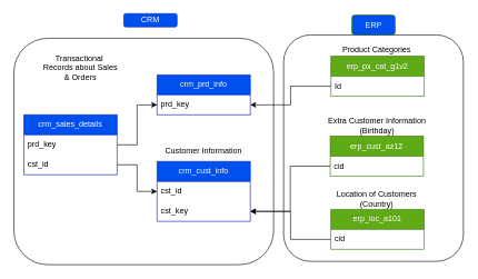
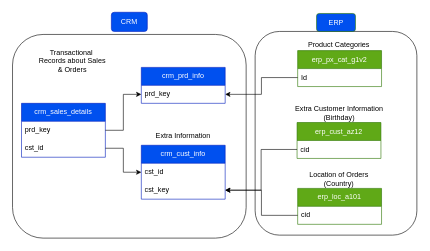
  <mxCell id="0" />
  <mxCell id="1" parent="0" />
  <mxCell id="2" value="crm_sales_details" style="swimlane;fontStyle=0;childLayout=stackLayout;horizontal=1;startSize=30;horizontalStack=0;resizeParent=1;resizeParentMax=0;resizeLast=0;collapsible=1;marginBottom=0;whiteSpace=wrap;html=1;fillColor=#0050ef;fontColor=#ffffff;strokeColor=#001DBC;" vertex="1" parent="1"><mxGeometry x="35" y="172" width="140" height="90" as="geometry" /></mxCell>
  <mxCell id="3" value="prd_key" style="text;strokeColor=none;fillColor=none;align=left;verticalAlign=middle;spacingLeft=4;spacingRight=4;overflow=hidden;points=[[0,0.5],[1,0.5]];portConstraint=eastwest;rotatable=0;whiteSpace=wrap;html=1;" vertex="1" parent="2"><mxGeometry y="30" width="140" height="30" as="geometry" /></mxCell>
  <mxCell id="4" value="cst_id" style="text;strokeColor=none;fillColor=none;align=left;verticalAlign=middle;spacingLeft=4;spacingRight=4;overflow=hidden;points=[[0,0.5],[1,0.5]];portConstraint=eastwest;rotatable=0;whiteSpace=wrap;html=1;" vertex="1" parent="2"><mxGeometry y="60" width="140" height="30" as="geometry" /></mxCell>
  <mxCell id="5" value="Transactional&amp;nbsp; Records about Sales &amp;amp; Orders" style="text;html=1;whiteSpace=wrap;strokeColor=none;fillColor=none;align=center;verticalAlign=middle;rounded=0;" vertex="1" parent="1"><mxGeometry x="60" y="87" width="120" height="30" as="geometry" /></mxCell>
  <mxCell id="6" value="crm_prd_info" style="swimlane;fontStyle=0;childLayout=stackLayout;horizontal=1;startSize=30;horizontalStack=0;resizeParent=1;resizeParentMax=0;resizeLast=0;collapsible=1;marginBottom=0;whiteSpace=wrap;html=1;fillColor=#0050ef;fontColor=#ffffff;strokeColor=#001DBC;" vertex="1" parent="1"><mxGeometry x="235" y="112" width="140" height="60" as="geometry" /></mxCell>
  <mxCell id="7" value="prd_key" style="text;strokeColor=none;fillColor=none;align=left;verticalAlign=middle;spacingLeft=4;spacingRight=4;overflow=hidden;points=[[0,0.5],[1,0.5]];portConstraint=eastwest;rotatable=0;whiteSpace=wrap;html=1;" vertex="1" parent="6"><mxGeometry y="30" width="140" height="30" as="geometry" /></mxCell>
  <mxCell id="8" value="crm_cust_info" style="swimlane;fontStyle=0;childLayout=stackLayout;horizontal=1;startSize=30;horizontalStack=0;resizeParent=1;resizeParentMax=0;resizeLast=0;collapsible=1;marginBottom=0;whiteSpace=wrap;html=1;fillColor=#0050ef;fontColor=#ffffff;strokeColor=#001DBC;" vertex="1" parent="1"><mxGeometry x="235" y="242" width="140" height="90" as="geometry" /></mxCell>
  <mxCell id="9" value="cst_id" style="text;strokeColor=none;fillColor=none;align=left;verticalAlign=middle;spacingLeft=4;spacingRight=4;overflow=hidden;points=[[0,0.5],[1,0.5]];portConstraint=eastwest;rotatable=0;whiteSpace=wrap;html=1;" vertex="1" parent="8"><mxGeometry y="30" width="140" height="30" as="geometry" /></mxCell>
  <mxCell id="10" value="cst_key" style="text;strokeColor=none;fillColor=none;align=left;verticalAlign=middle;spacingLeft=4;spacingRight=4;overflow=hidden;points=[[0,0.5],[1,0.5]];portConstraint=eastwest;rotatable=0;whiteSpace=wrap;html=1;" vertex="1" parent="8"><mxGeometry y="60" width="140" height="30" as="geometry" /></mxCell>
- <mxCell id="11" value="Customer Information" style="text;html=1;whiteSpace=wrap;strokeColor=none;fillColor=none;align=center;verticalAlign=middle;rounded=0;" vertex="1" parent="1"><mxGeometry x="245" y="212" width="120" height="30" as="geometry" /></mxCell>
+ <mxCell id="11" value="Extra Information" style="text;html=1;whiteSpace=wrap;strokeColor=none;fillColor=none;align=center;verticalAlign=middle;rounded=0;" vertex="1" parent="1"><mxGeometry x="245" y="212" width="120" height="30" as="geometry" /></mxCell>
  <mxCell id="12" value="erp_px_cat_g1v2" style="swimlane;fontStyle=0;childLayout=stackLayout;horizontal=1;startSize=30;horizontalStack=0;resizeParent=1;resizeParentMax=0;resizeLast=0;collapsible=1;marginBottom=0;whiteSpace=wrap;html=1;fillColor=#60a917;fontColor=#ffffff;strokeColor=#2D7600;" vertex="1" parent="1"><mxGeometry x="496" y="84" width="140" height="60" as="geometry" /></mxCell>
  <mxCell id="13" value="Id" style="text;strokeColor=none;fillColor=none;align=left;verticalAlign=middle;spacingLeft=4;spacingRight=4;overflow=hidden;points=[[0,0.5],[1,0.5]];portConstraint=eastwest;rotatable=0;whiteSpace=wrap;html=1;" vertex="1" parent="12"><mxGeometry y="30" width="140" height="30" as="geometry" /></mxCell>
  <mxCell id="14" value="erp_cust_az12" style="swimlane;fontStyle=0;childLayout=stackLayout;horizontal=1;startSize=30;horizontalStack=0;resizeParent=1;resizeParentMax=0;resizeLast=0;collapsible=1;marginBottom=0;whiteSpace=wrap;html=1;fillColor=#60a917;fontColor=#ffffff;strokeColor=#2D7600;" vertex="1" parent="1"><mxGeometry x="495" y="204" width="140" height="60" as="geometry" /></mxCell>
  <mxCell id="15" value="cid" style="text;strokeColor=none;fillColor=none;align=left;verticalAlign=middle;spacingLeft=4;spacingRight=4;overflow=hidden;points=[[0,0.5],[1,0.5]];portConstraint=eastwest;rotatable=0;whiteSpace=wrap;html=1;" vertex="1" parent="14"><mxGeometry y="30" width="140" height="30" as="geometry" /></mxCell>
  <mxCell id="16" value="erp_loc_a101" style="swimlane;fontStyle=0;childLayout=stackLayout;horizontal=1;startSize=30;horizontalStack=0;resizeParent=1;resizeParentMax=0;resizeLast=0;collapsible=1;marginBottom=0;whiteSpace=wrap;html=1;fillColor=#60a917;fontColor=#ffffff;strokeColor=#2D7600;" vertex="1" parent="1"><mxGeometry x="496" y="314" width="140" height="60" as="geometry" /></mxCell>
  <mxCell id="17" value="cid" style="text;strokeColor=none;fillColor=none;align=left;verticalAlign=middle;spacingLeft=4;spacingRight=4;overflow=hidden;points=[[0,0.5],[1,0.5]];portConstraint=eastwest;rotatable=0;whiteSpace=wrap;html=1;" vertex="1" parent="16"><mxGeometry y="30" width="140" height="30" as="geometry" /></mxCell>
- <mxCell id="18" value="Location of Customers (Country)" style="text;html=1;whiteSpace=wrap;strokeColor=none;fillColor=none;align=center;verticalAlign=middle;rounded=0;" vertex="1" parent="1"><mxGeometry x="500" y="284" width="130" height="30" as="geometry" /></mxCell>
+ <mxCell id="18" value="Location of Orders (Country)" style="text;html=1;whiteSpace=wrap;strokeColor=none;fillColor=none;align=center;verticalAlign=middle;rounded=0;" vertex="1" parent="1"><mxGeometry x="500" y="284" width="130" height="30" as="geometry" /></mxCell>
  <mxCell id="19" value="Extra Customer Information (Birthday)" style="text;html=1;whiteSpace=wrap;strokeColor=none;fillColor=none;align=center;verticalAlign=middle;rounded=0;" vertex="1" parent="1"><mxGeometry x="487.5" y="174" width="155" height="30" as="geometry" /></mxCell>
  <mxCell id="20" value="Product Categories" style="text;html=1;whiteSpace=wrap;strokeColor=none;fillColor=none;align=center;verticalAlign=middle;rounded=0;" vertex="1" parent="1"><mxGeometry x="510" y="60" width="110" height="30" as="geometry" /></mxCell>
  <mxCell id="21" style="edgeStyle=orthogonalEdgeStyle;rounded=0;orthogonalLoop=1;jettySize=auto;html=1;exitX=0;exitY=0.5;exitDx=0;exitDy=0;entryX=1;entryY=0.5;entryDx=0;entryDy=0;" edge="1" parent="1" source="17" target="10"><mxGeometry relative="1" as="geometry" /></mxCell>
  <mxCell id="22" style="edgeStyle=orthogonalEdgeStyle;rounded=0;orthogonalLoop=1;jettySize=auto;html=1;exitX=0;exitY=0.5;exitDx=0;exitDy=0;entryX=1;entryY=0.5;entryDx=0;entryDy=0;" edge="1" parent="1" source="15" target="10"><mxGeometry relative="1" as="geometry" /></mxCell>
  <mxCell id="23" style="edgeStyle=orthogonalEdgeStyle;rounded=0;orthogonalLoop=1;jettySize=auto;html=1;exitX=0;exitY=0.5;exitDx=0;exitDy=0;entryX=1;entryY=0.5;entryDx=0;entryDy=0;" edge="1" parent="1" source="13" target="7"><mxGeometry relative="1" as="geometry" /></mxCell>
  <mxCell id="24" style="edgeStyle=orthogonalEdgeStyle;rounded=0;orthogonalLoop=1;jettySize=auto;html=1;exitX=1;exitY=0.5;exitDx=0;exitDy=0;entryX=0;entryY=0.5;entryDx=0;entryDy=0;" edge="1" parent="1" source="4" target="9"><mxGeometry relative="1" as="geometry" /></mxCell>
  <mxCell id="25" style="edgeStyle=orthogonalEdgeStyle;rounded=0;orthogonalLoop=1;jettySize=auto;html=1;exitX=1;exitY=0.5;exitDx=0;exitDy=0;entryX=0;entryY=0.5;entryDx=0;entryDy=0;" edge="1" parent="1" source="3" target="7"><mxGeometry relative="1" as="geometry" /></mxCell>
  <mxCell id="26" value="" style="rounded=1;whiteSpace=wrap;html=1;fillColor=none;" vertex="1" parent="1"><mxGeometry x="20" y="57" width="390" height="340" as="geometry" /></mxCell>
- <mxCell id="27" value="CRM" style="rounded=1;whiteSpace=wrap;html=1;fillColor=#0050ef;fontColor=#ffffff;strokeColor=#001DBC;" vertex="1" parent="1"><mxGeometry x="185" y="20" width="80" height="20" as="geometry" /></mxCell>
+ <mxCell id="27" value="CRM" style="rounded=1;whiteSpace=wrap;html=1;fillColor=#0050ef;fontColor=#ffffff;strokeColor=#001DBC;" vertex="1" parent="1"><mxGeometry x="185" y="20" width="60" height="32" as="geometry" /></mxCell>
  <mxCell id="28" value="" style="rounded=1;whiteSpace=wrap;html=1;fillColor=none;" vertex="1" parent="1"><mxGeometry x="425" y="52" width="270" height="340" as="geometry" /></mxCell>
  <mxCell id="29" value="ERP" style="rounded=1;whiteSpace=wrap;html=1;fillColor=#0050ef;fontColor=#ffffff;strokeColor=#2D7600;" vertex="1" parent="1"><mxGeometry x="527.5" y="22" width="65" height="30" as="geometry" /></mxCell>
